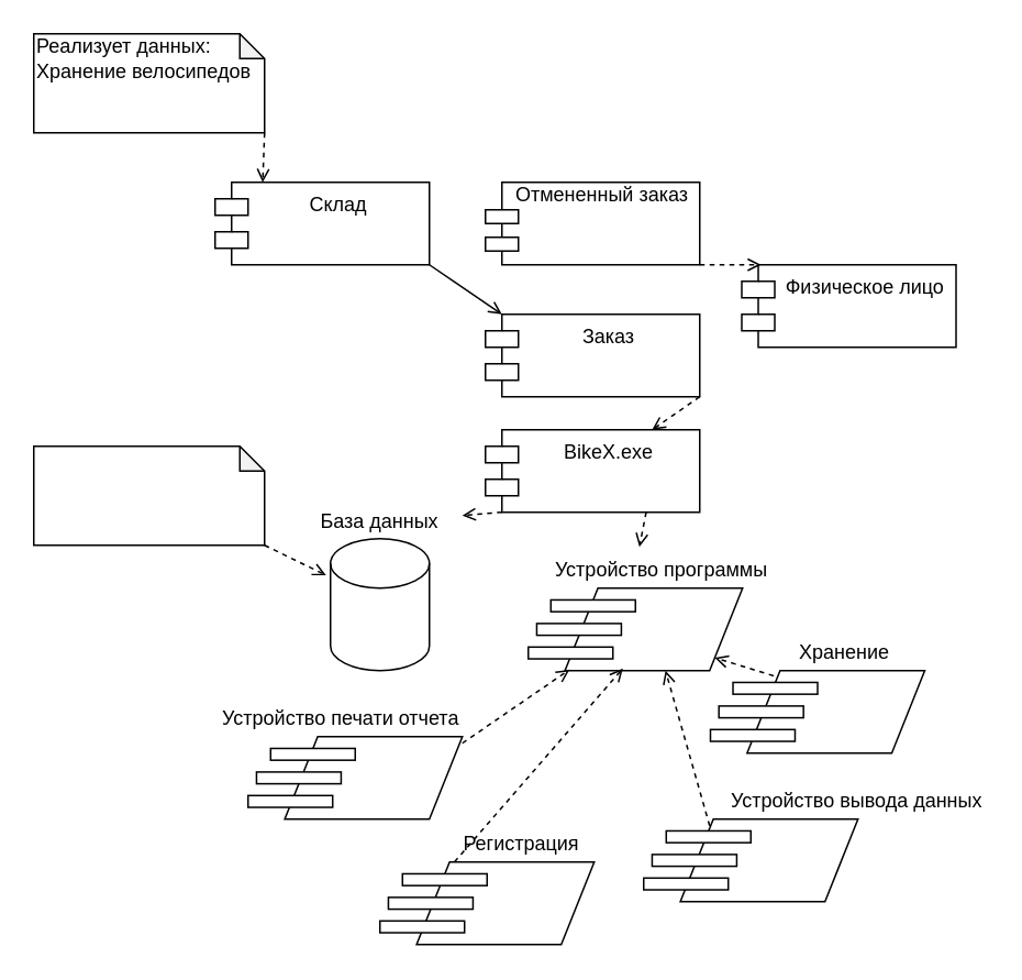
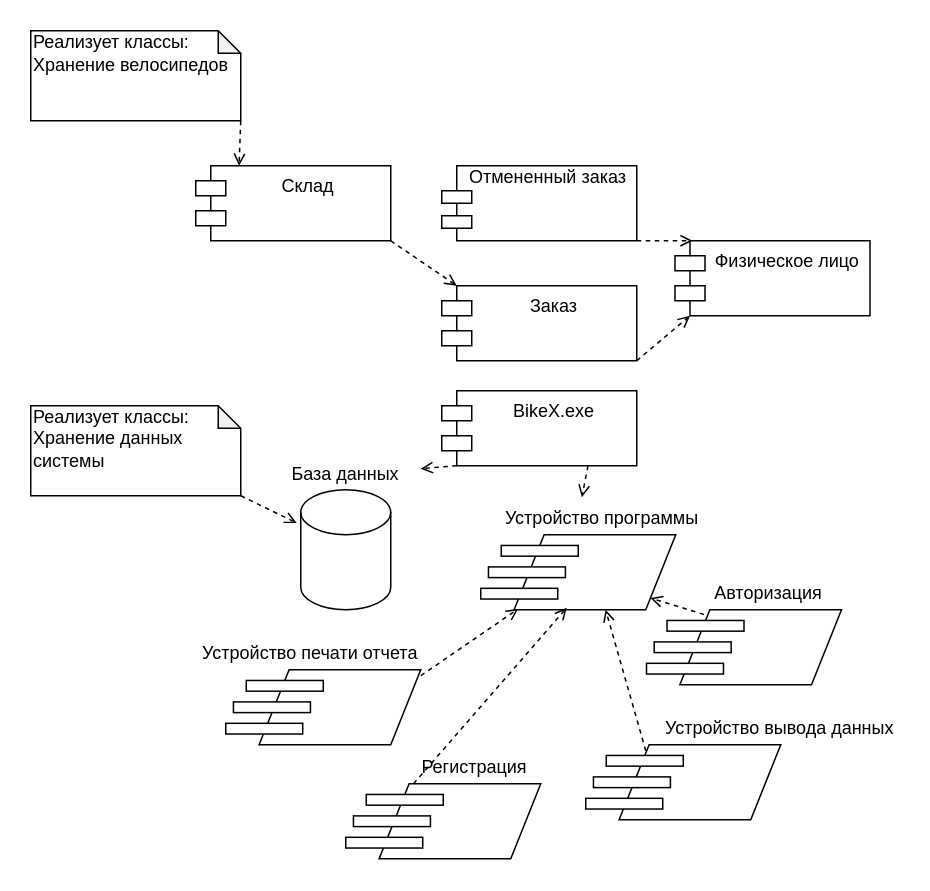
  <mxCell id="0" />
  <mxCell id="1" parent="0" />
  <mxCell id="2" value="" style="group" vertex="1" connectable="0" parent="1"><mxGeometry x="274" y="110" width="150" height="50" as="geometry" /></mxCell>
  <mxCell id="3" value="" style="rounded=0;whiteSpace=wrap;html=1;" vertex="1" parent="2"><mxGeometry x="30" width="120" height="50" as="geometry" /></mxCell>
  <mxCell id="4" value="" style="rounded=0;whiteSpace=wrap;html=1;" vertex="1" parent="2"><mxGeometry x="20" y="16.667" width="20" height="8.333" as="geometry" /></mxCell>
  <mxCell id="5" value="" style="rounded=0;whiteSpace=wrap;html=1;" vertex="1" parent="2"><mxGeometry x="20" y="33.333" width="20" height="8.333" as="geometry" /></mxCell>
  <mxCell id="6" value="Отмененный заказ" style="text;html=1;strokeColor=none;fillColor=none;align=center;verticalAlign=middle;whiteSpace=wrap;rounded=0;" vertex="1" parent="2"><mxGeometry x="37" y="-4.167" width="108" height="25" as="geometry" /></mxCell>
  <mxCell id="7" style="rounded=0;orthogonalLoop=1;jettySize=auto;html=1;exitX=0;exitY=1;exitDx=10;exitDy=0;exitPerimeter=0;dashed=1;endArrow=open;endFill=0;" edge="1" parent="1" source="9" target="22"><mxGeometry relative="1" as="geometry" /></mxCell>
  <mxCell id="8" style="rounded=0;orthogonalLoop=1;jettySize=auto;html=1;exitX=0.75;exitY=1;exitDx=0;exitDy=0;entryX=0.4;entryY=0.033;entryDx=0;entryDy=0;entryPerimeter=0;dashed=1;endArrow=open;endFill=0;" edge="1" parent="1" source="9" target="33"><mxGeometry relative="1" as="geometry" /></mxCell>
  <mxCell id="9" value="BikeX.exe" style="shape=module;align=left;spacingLeft=20;align=center;verticalAlign=top;" vertex="1" parent="1"><mxGeometry x="294" y="260" width="130" height="50" as="geometry" /></mxCell>
- <mxCell id="10" style="rounded=0;orthogonalLoop=1;jettySize=auto;html=1;exitX=1;exitY=1;exitDx=0;exitDy=0;dashed=1;endArrow=open;endFill=0;" edge="1" parent="1" source="11" target="9"><mxGeometry relative="1" as="geometry" /></mxCell>
+ <mxCell id="10" style="rounded=0;orthogonalLoop=1;jettySize=auto;html=1;exitX=1;exitY=1;exitDx=0;exitDy=0;entryX=0;entryY=1;entryDx=10;entryDy=0;entryPerimeter=0;dashed=1;endArrow=open;endFill=0;" edge="1" parent="1" source="11" target="14"><mxGeometry relative="1" as="geometry" /></mxCell>
  <mxCell id="11" value="Заказ" style="shape=module;align=left;spacingLeft=20;align=center;verticalAlign=top;" vertex="1" parent="1"><mxGeometry x="294" y="190" width="130" height="50" as="geometry" /></mxCell>
- <mxCell id="12" style="rounded=0;orthogonalLoop=1;jettySize=auto;html=1;exitX=1;exitY=1;exitDx=0;exitDy=0;entryX=0;entryY=0;entryDx=10;entryDy=0;entryPerimeter=0;dashed=0;endArrow=open;endFill=0;" edge="1" parent="1" source="13" target="11"><mxGeometry relative="1" as="geometry" /></mxCell>
+ <mxCell id="12" style="rounded=0;orthogonalLoop=1;jettySize=auto;html=1;exitX=1;exitY=1;exitDx=0;exitDy=0;entryX=0;entryY=0;entryDx=10;entryDy=0;entryPerimeter=0;dashed=1;endArrow=open;endFill=0;" edge="1" parent="1" source="13" target="11"><mxGeometry relative="1" as="geometry" /></mxCell>
  <mxCell id="13" value="Склад" style="shape=module;align=left;spacingLeft=20;align=center;verticalAlign=top;" vertex="1" parent="1"><mxGeometry x="130" y="110" width="130" height="50" as="geometry" /></mxCell>
  <mxCell id="14" value="Физическое лицо" style="shape=module;align=left;spacingLeft=20;align=center;verticalAlign=top;" vertex="1" parent="1"><mxGeometry x="449.5" y="160" width="130" height="50" as="geometry" /></mxCell>
  <mxCell id="15" style="rounded=0;orthogonalLoop=1;jettySize=auto;html=1;exitX=1;exitY=1;exitDx=0;exitDy=0;entryX=0.09;entryY=0;entryDx=0;entryDy=0;entryPerimeter=0;dashed=1;endArrow=open;endFill=0;" edge="1" parent="1" source="3" target="14"><mxGeometry relative="1" as="geometry" /></mxCell>
  <mxCell id="16" value="" style="group" vertex="1" connectable="0" parent="1"><mxGeometry x="20" y="20" width="140" height="60" as="geometry" /></mxCell>
  <mxCell id="17" value="" style="shape=note;whiteSpace=wrap;html=1;backgroundOutline=1;darkOpacity=0.05;size=15;" vertex="1" parent="16"><mxGeometry width="140" height="60" as="geometry" /></mxCell>
- <mxCell id="18" value="Реализует данных:&lt;br&gt;Хранение велосипедов" style="text;html=1;strokeColor=none;fillColor=none;align=left;verticalAlign=middle;whiteSpace=wrap;rounded=0;" vertex="1" parent="16"><mxGeometry width="140" height="30" as="geometry" /></mxCell>
+ <mxCell id="18" value="Реализует классы:&lt;br&gt;Хранение велосипедов" style="text;html=1;strokeColor=none;fillColor=none;align=left;verticalAlign=middle;whiteSpace=wrap;rounded=0;" vertex="1" parent="16"><mxGeometry width="140" height="30" as="geometry" /></mxCell>
  <mxCell id="19" style="rounded=0;orthogonalLoop=1;jettySize=auto;html=1;exitX=1;exitY=1;exitDx=0;exitDy=0;exitPerimeter=0;entryX=0.222;entryY=0;entryDx=0;entryDy=0;entryPerimeter=0;dashed=1;endArrow=open;endFill=0;" edge="1" parent="1" source="17" target="13"><mxGeometry relative="1" as="geometry" /></mxCell>
  <mxCell id="20" value="" style="group" vertex="1" connectable="0" parent="1"><mxGeometry x="180" y="301" width="100" height="105" as="geometry" /></mxCell>
  <mxCell id="21" value="" style="shape=cylinder3;whiteSpace=wrap;html=1;boundedLbl=1;backgroundOutline=1;size=15;" vertex="1" parent="20"><mxGeometry x="20" y="25" width="60" height="80" as="geometry" /></mxCell>
  <mxCell id="22" value="База данных" style="text;html=1;strokeColor=none;fillColor=none;align=center;verticalAlign=middle;whiteSpace=wrap;rounded=0;" vertex="1" parent="20"><mxGeometry width="100" height="30" as="geometry" /></mxCell>
  <mxCell id="23" value="" style="group" vertex="1" connectable="0" parent="1"><mxGeometry x="20" y="270" width="140" height="60" as="geometry" /></mxCell>
  <mxCell id="24" value="" style="shape=note;whiteSpace=wrap;html=1;backgroundOutline=1;darkOpacity=0.05;size=15;" vertex="1" parent="23"><mxGeometry width="140" height="60" as="geometry" /></mxCell>
+ <mxCell id="25" value="Реализует классы:&lt;br&gt;Хранение данных системы" style="text;html=1;strokeColor=none;fillColor=none;align=left;verticalAlign=middle;whiteSpace=wrap;rounded=0;" vertex="1" parent="23"><mxGeometry y="7" width="140" height="30" as="geometry" /></mxCell>
  <mxCell id="26" style="rounded=0;orthogonalLoop=1;jettySize=auto;html=1;exitX=1;exitY=1;exitDx=0;exitDy=0;exitPerimeter=0;entryX=-0.045;entryY=0.277;entryDx=0;entryDy=0;entryPerimeter=0;dashed=1;endArrow=open;endFill=0;" edge="1" parent="1" source="24" target="21"><mxGeometry relative="1" as="geometry" /></mxCell>
  <mxCell id="27" value="" style="group" vertex="1" connectable="0" parent="1"><mxGeometry x="320" y="330" width="149" height="76" as="geometry" /></mxCell>
  <mxCell id="28" value="" style="group" vertex="1" connectable="0" parent="27"><mxGeometry y="26" width="130" height="50" as="geometry" /></mxCell>
  <mxCell id="29" value="" style="shape=parallelogram;perimeter=parallelogramPerimeter;whiteSpace=wrap;html=1;fixedSize=1;" vertex="1" parent="28"><mxGeometry x="22.237" width="107.763" height="50" as="geometry" /></mxCell>
  <mxCell id="30" value="" style="rounded=0;whiteSpace=wrap;html=1;" vertex="1" parent="28"><mxGeometry x="13.684" y="7.143" width="51.316" height="7.143" as="geometry" /></mxCell>
  <mxCell id="31" value="" style="rounded=0;whiteSpace=wrap;html=1;" vertex="1" parent="28"><mxGeometry x="5.132" y="21.429" width="51.316" height="7.143" as="geometry" /></mxCell>
  <mxCell id="32" value="" style="rounded=0;whiteSpace=wrap;html=1;" vertex="1" parent="28"><mxGeometry y="35.714" width="51.316" height="7.143" as="geometry" /></mxCell>
  <mxCell id="33" value="Устройство программы" style="text;html=1;strokeColor=none;fillColor=none;align=center;verticalAlign=middle;whiteSpace=wrap;rounded=0;" vertex="1" parent="27"><mxGeometry x="13" width="136" height="30" as="geometry" /></mxCell>
  <mxCell id="34" value="" style="group" vertex="1" connectable="0" parent="1"><mxGeometry x="430.5" y="380" width="149" height="76" as="geometry" /></mxCell>
  <mxCell id="35" value="" style="group" vertex="1" connectable="0" parent="34"><mxGeometry y="26" width="130" height="50" as="geometry" /></mxCell>
  <mxCell id="36" value="" style="shape=parallelogram;perimeter=parallelogramPerimeter;whiteSpace=wrap;html=1;fixedSize=1;" vertex="1" parent="35"><mxGeometry x="22.237" width="107.763" height="50" as="geometry" /></mxCell>
  <mxCell id="37" value="" style="rounded=0;whiteSpace=wrap;html=1;" vertex="1" parent="35"><mxGeometry x="13.684" y="7.143" width="51.316" height="7.143" as="geometry" /></mxCell>
  <mxCell id="38" value="" style="rounded=0;whiteSpace=wrap;html=1;" vertex="1" parent="35"><mxGeometry x="5.132" y="21.429" width="51.316" height="7.143" as="geometry" /></mxCell>
  <mxCell id="39" value="" style="rounded=0;whiteSpace=wrap;html=1;" vertex="1" parent="35"><mxGeometry y="35.714" width="51.316" height="7.143" as="geometry" /></mxCell>
- <mxCell id="40" value="Хранение" style="text;html=1;strokeColor=none;fillColor=none;align=center;verticalAlign=middle;whiteSpace=wrap;rounded=0;" vertex="1" parent="34"><mxGeometry x="13" width="136" height="30" as="geometry" /></mxCell>
+ <mxCell id="40" value="Авторизация" style="text;html=1;strokeColor=none;fillColor=none;align=center;verticalAlign=middle;whiteSpace=wrap;rounded=0;" vertex="1" parent="34"><mxGeometry x="13" width="136" height="30" as="geometry" /></mxCell>
  <mxCell id="41" value="" style="group" vertex="1" connectable="0" parent="1"><mxGeometry x="230" y="496" width="149" height="76" as="geometry" /></mxCell>
  <mxCell id="42" value="" style="group" vertex="1" connectable="0" parent="41"><mxGeometry y="26" width="130" height="50" as="geometry" /></mxCell>
  <mxCell id="43" value="" style="shape=parallelogram;perimeter=parallelogramPerimeter;whiteSpace=wrap;html=1;fixedSize=1;" vertex="1" parent="42"><mxGeometry x="22.237" width="107.763" height="50" as="geometry" /></mxCell>
  <mxCell id="44" value="" style="rounded=0;whiteSpace=wrap;html=1;" vertex="1" parent="42"><mxGeometry x="13.684" y="7.143" width="51.316" height="7.143" as="geometry" /></mxCell>
  <mxCell id="45" value="" style="rounded=0;whiteSpace=wrap;html=1;" vertex="1" parent="42"><mxGeometry x="5.132" y="21.429" width="51.316" height="7.143" as="geometry" /></mxCell>
  <mxCell id="46" value="" style="rounded=0;whiteSpace=wrap;html=1;" vertex="1" parent="42"><mxGeometry y="35.714" width="51.316" height="7.143" as="geometry" /></mxCell>
  <mxCell id="47" value="Регистрация" style="text;html=1;strokeColor=none;fillColor=none;align=center;verticalAlign=middle;whiteSpace=wrap;rounded=0;" vertex="1" parent="41"><mxGeometry x="18.0" width="136" height="30" as="geometry" /></mxCell>
  <mxCell id="48" value="" style="group" vertex="1" connectable="0" parent="1"><mxGeometry x="390" y="470" width="170" height="76" as="geometry" /></mxCell>
  <mxCell id="49" value="" style="group" vertex="1" connectable="0" parent="48"><mxGeometry y="26" width="130" height="50" as="geometry" /></mxCell>
  <mxCell id="50" value="" style="shape=parallelogram;perimeter=parallelogramPerimeter;whiteSpace=wrap;html=1;fixedSize=1;" vertex="1" parent="49"><mxGeometry x="22.237" width="107.763" height="50" as="geometry" /></mxCell>
  <mxCell id="51" value="" style="rounded=0;whiteSpace=wrap;html=1;" vertex="1" parent="49"><mxGeometry x="13.684" y="7.143" width="51.316" height="7.143" as="geometry" /></mxCell>
  <mxCell id="52" value="" style="rounded=0;whiteSpace=wrap;html=1;" vertex="1" parent="49"><mxGeometry x="5.132" y="21.429" width="51.316" height="7.143" as="geometry" /></mxCell>
  <mxCell id="53" value="" style="rounded=0;whiteSpace=wrap;html=1;" vertex="1" parent="49"><mxGeometry y="35.714" width="51.316" height="7.143" as="geometry" /></mxCell>
  <mxCell id="54" value="Устройство вывода данных" style="text;html=1;strokeColor=none;fillColor=none;align=center;verticalAlign=middle;whiteSpace=wrap;rounded=0;" vertex="1" parent="48"><mxGeometry x="50.5" width="157" height="30" as="geometry" /></mxCell>
  <mxCell id="55" value="" style="group" vertex="1" connectable="0" parent="1"><mxGeometry x="150" y="420" width="160" height="76" as="geometry" /></mxCell>
  <mxCell id="56" value="" style="group" vertex="1" connectable="0" parent="55"><mxGeometry y="26" width="130" height="50" as="geometry" /></mxCell>
  <mxCell id="57" value="" style="shape=parallelogram;perimeter=parallelogramPerimeter;whiteSpace=wrap;html=1;fixedSize=1;" vertex="1" parent="56"><mxGeometry x="22.237" width="107.763" height="50" as="geometry" /></mxCell>
  <mxCell id="58" value="" style="rounded=0;whiteSpace=wrap;html=1;" vertex="1" parent="56"><mxGeometry x="13.684" y="7.143" width="51.316" height="7.143" as="geometry" /></mxCell>
  <mxCell id="59" value="" style="rounded=0;whiteSpace=wrap;html=1;" vertex="1" parent="56"><mxGeometry x="5.132" y="21.429" width="51.316" height="7.143" as="geometry" /></mxCell>
  <mxCell id="60" value="" style="rounded=0;whiteSpace=wrap;html=1;" vertex="1" parent="56"><mxGeometry y="35.714" width="51.316" height="7.143" as="geometry" /></mxCell>
  <mxCell id="61" value="Устройство печати отчета" style="text;html=1;strokeColor=none;fillColor=none;align=center;verticalAlign=middle;whiteSpace=wrap;rounded=0;" vertex="1" parent="55"><mxGeometry x="-17" width="147" height="30" as="geometry" /></mxCell>
  <mxCell id="62" style="rounded=0;orthogonalLoop=1;jettySize=auto;html=1;exitX=1;exitY=1;exitDx=0;exitDy=0;entryX=0.026;entryY=0.987;entryDx=0;entryDy=0;entryPerimeter=0;dashed=1;endArrow=open;endFill=0;" edge="1" parent="1" source="61" target="29"><mxGeometry relative="1" as="geometry" /></mxCell>
  <mxCell id="63" style="rounded=0;orthogonalLoop=1;jettySize=auto;html=1;exitX=0.213;exitY=0;exitDx=0;exitDy=0;entryX=0.326;entryY=0.973;entryDx=0;entryDy=0;entryPerimeter=0;exitPerimeter=0;dashed=1;endArrow=open;endFill=0;" edge="1" parent="1" source="43" target="29"><mxGeometry relative="1" as="geometry" /></mxCell>
  <mxCell id="64" style="rounded=0;orthogonalLoop=1;jettySize=auto;html=1;exitX=0.186;exitY=0.971;exitDx=0;exitDy=0;entryX=1;entryY=1;entryDx=0;entryDy=0;exitPerimeter=0;dashed=1;endArrow=open;endFill=0;" edge="1" parent="1" source="40" target="29"><mxGeometry relative="1" as="geometry" /></mxCell>
  <mxCell id="65" style="rounded=0;orthogonalLoop=1;jettySize=auto;html=1;dashed=1;endArrow=open;endFill=0;exitX=0.165;exitY=0.08;exitDx=0;exitDy=0;exitPerimeter=0;" edge="1" parent="1" source="50" target="29"><mxGeometry relative="1" as="geometry"><mxPoint x="490" y="620" as="sourcePoint" /></mxGeometry></mxCell>
